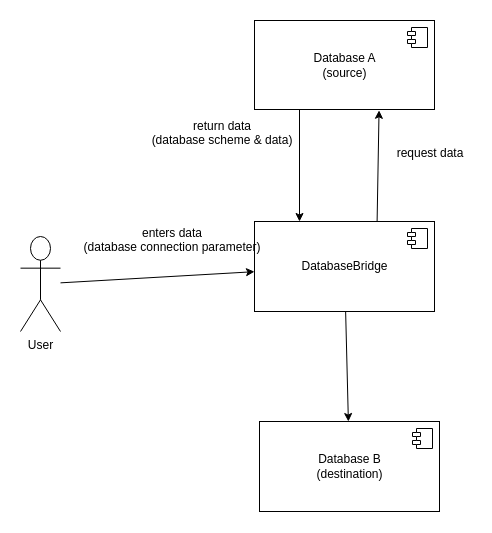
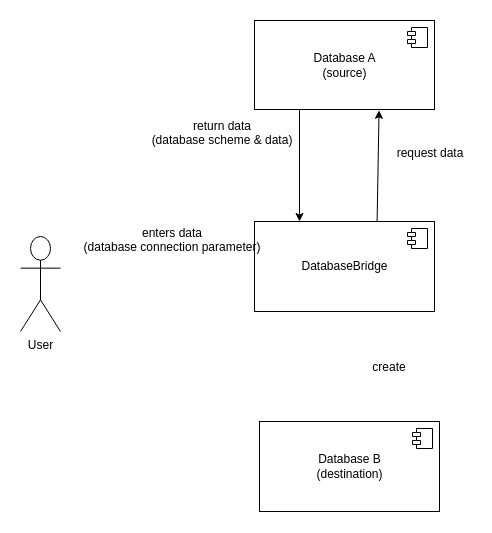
  <mxCell id="0" />
  <mxCell id="1" parent="0" />
  <mxCell id="2" value="User" style="shape=umlActor;verticalLabelPosition=bottom;verticalAlign=top;html=1;outlineConnect=0;" vertex="1" parent="1"><mxGeometry x="20" y="236" width="40" height="95" as="geometry" /></mxCell>
- <mxCell id="3" value="" style="rounded=0;orthogonalLoop=1;jettySize=auto;html=1;startArrow=classic;startFill=1;endArrow=none;endFill=0;" edge="1" parent="1" source="6" target="2"><mxGeometry relative="1" as="geometry" /></mxCell>
  <mxCell id="4" value="" style="edgeStyle=none;rounded=0;orthogonalLoop=1;jettySize=auto;html=1;startArrow=none;startFill=0;endArrow=classic;endFill=1;exitX=0.681;exitY=0.013;exitDx=0;exitDy=0;exitPerimeter=0;entryX=0.692;entryY=1.009;entryDx=0;entryDy=0;entryPerimeter=0;" edge="1" parent="1" source="6" target="9"><mxGeometry relative="1" as="geometry" /></mxCell>
- <mxCell id="5" value="" style="edgeStyle=none;rounded=0;orthogonalLoop=1;jettySize=auto;html=1;startArrow=none;startFill=0;endArrow=classic;endFill=1;" edge="1" parent="1" source="6" target="11"><mxGeometry relative="1" as="geometry" /></mxCell>
  <mxCell id="6" value="DatabaseBridge" style="html=1;dropTarget=0;" vertex="1" parent="1"><mxGeometry x="254" y="221" width="180" height="90" as="geometry" /></mxCell>
  <mxCell id="7" value="" style="shape=module;jettyWidth=8;jettyHeight=4;" vertex="1" parent="6"><mxGeometry x="1" width="20" height="20" relative="1" as="geometry"><mxPoint x="-27" y="7" as="offset" /></mxGeometry></mxCell>
  <mxCell id="8" value="" style="edgeStyle=none;rounded=0;orthogonalLoop=1;jettySize=auto;html=1;startArrow=none;startFill=0;endArrow=classic;endFill=1;exitX=0.25;exitY=1;exitDx=0;exitDy=0;entryX=0.25;entryY=0;entryDx=0;entryDy=0;" edge="1" parent="1" source="9" target="6"><mxGeometry relative="1" as="geometry" /></mxCell>
  <mxCell id="9" value="&lt;div&gt;Database A&lt;/div&gt;&lt;div&gt;(source)&lt;br&gt;&lt;/div&gt;" style="html=1;dropTarget=0;" vertex="1" parent="1"><mxGeometry x="254" y="20" width="180" height="89" as="geometry" /></mxCell>
  <mxCell id="10" value="" style="shape=module;jettyWidth=8;jettyHeight=4;" vertex="1" parent="9"><mxGeometry x="1" width="20" height="20" relative="1" as="geometry"><mxPoint x="-27" y="7" as="offset" /></mxGeometry></mxCell>
  <mxCell id="11" value="&lt;div&gt;Database B&lt;br&gt;(destination)&lt;br&gt;&lt;/div&gt;" style="html=1;dropTarget=0;" vertex="1" parent="1"><mxGeometry x="259" y="421" width="180" height="90" as="geometry" /></mxCell>
  <mxCell id="12" value="" style="shape=module;jettyWidth=8;jettyHeight=4;" vertex="1" parent="11"><mxGeometry x="1" width="20" height="20" relative="1" as="geometry"><mxPoint x="-27" y="7" as="offset" /></mxGeometry></mxCell>
  <mxCell id="13" value="enters data&#10;(database connection parameter)" style="text;align=center;fontStyle=0;verticalAlign=middle;spacingLeft=3;spacingRight=3;strokeColor=none;rotatable=0;points=[[0,0.5],[1,0.5]];portConstraint=eastwest;" vertex="1" parent="1"><mxGeometry x="132" y="226" width="80" height="26" as="geometry" /></mxCell>
  <mxCell id="14" value="request data" style="text;align=center;fontStyle=0;verticalAlign=middle;spacingLeft=3;spacingRight=3;strokeColor=none;rotatable=0;points=[[0,0.5],[1,0.5]];portConstraint=eastwest;" vertex="1" parent="1"><mxGeometry x="390" y="139" width="80" height="26" as="geometry" /></mxCell>
  <mxCell id="15" value="return data &#10;(database scheme &amp; data)" style="text;align=center;fontStyle=0;verticalAlign=middle;spacingLeft=3;spacingRight=3;strokeColor=none;rotatable=0;points=[[0,0.5],[1,0.5]];portConstraint=eastwest;" vertex="1" parent="1"><mxGeometry x="182" y="119" width="80" height="26" as="geometry" /></mxCell>
+ <mxCell id="16" value="create" style="text;align=center;fontStyle=0;verticalAlign=middle;spacingLeft=3;spacingRight=3;strokeColor=none;rotatable=0;points=[[0,0.5],[1,0.5]];portConstraint=eastwest;" vertex="1" parent="1"><mxGeometry x="349" y="353" width="80" height="26" as="geometry" /></mxCell>
